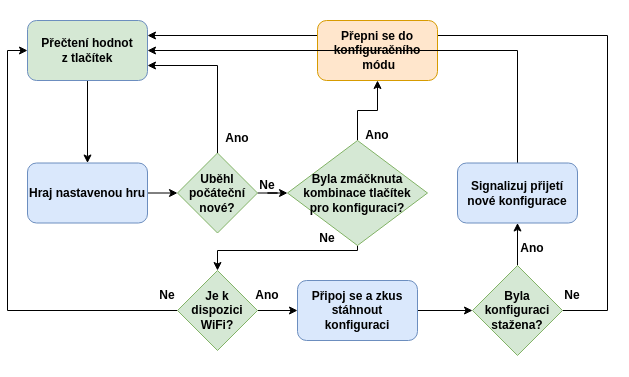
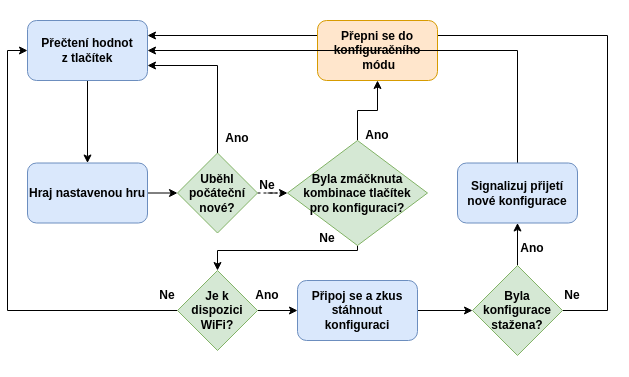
  <mxCell id="0" />
  <mxCell id="1" parent="0" />
  <mxCell id="2" style="edgeStyle=orthogonalEdgeStyle;rounded=0;orthogonalLoop=1;jettySize=auto;html=1;" edge="1" parent="1" source="4" target="27"><mxGeometry relative="1" as="geometry" /></mxCell>
  <mxCell id="3" style="edgeStyle=orthogonalEdgeStyle;rounded=0;orthogonalLoop=1;jettySize=auto;html=1;entryX=1;entryY=0.25;entryDx=0;entryDy=0;" edge="1" parent="1" source="4" target="6"><mxGeometry relative="1" as="geometry"><Array as="points"><mxPoint x="600" y="310" /><mxPoint x="600" y="35" /></Array></mxGeometry></mxCell>
- <mxCell id="4" value="Byla konfiguraci stažena?" style="rhombus;whiteSpace=wrap;html=1;fillColor=#d5e8d4;strokeColor=#82b366;fontStyle=1" parent="1" vertex="1"><mxGeometry x="465" y="265" width="90" height="90" as="geometry" /></mxCell>
+ <mxCell id="4" value="Byla konfigurace stažena?" style="rhombus;whiteSpace=wrap;html=1;fillColor=#d5e8d4;strokeColor=#82b366;fontStyle=1" parent="1" vertex="1"><mxGeometry x="465" y="265" width="90" height="90" as="geometry" /></mxCell>
  <mxCell id="5" style="edgeStyle=orthogonalEdgeStyle;rounded=0;orthogonalLoop=1;jettySize=auto;html=1;entryX=0.5;entryY=0;entryDx=0;entryDy=0;" edge="1" parent="1" source="6" target="8"><mxGeometry relative="1" as="geometry" /></mxCell>
- <mxCell id="6" value="&lt;div&gt;Přečtení hodnot &lt;br&gt;&lt;/div&gt;&lt;div&gt;z tlačítek&lt;/div&gt;" style="rounded=1;whiteSpace=wrap;html=1;fillColor=#d5e8d4;strokeColor=#6c8ebf;fontStyle=1;" parent="1" vertex="1"><mxGeometry x="20" y="20" width="120" height="60" as="geometry" /></mxCell>
+ <mxCell id="6" value="&lt;div&gt;Přečtení hodnot &lt;br&gt;&lt;/div&gt;&lt;div&gt;z tlačítek&lt;/div&gt;" style="rounded=1;whiteSpace=wrap;html=1;fillColor=#dae8fc;strokeColor=#6c8ebf;fontStyle=1" parent="1" vertex="1"><mxGeometry x="20" y="20" width="120" height="60" as="geometry" /></mxCell>
  <mxCell id="7" style="edgeStyle=orthogonalEdgeStyle;rounded=0;orthogonalLoop=1;jettySize=auto;html=1;entryX=0;entryY=0.5;entryDx=0;entryDy=0;fontStyle=1" parent="1" source="8" target="11" edge="1"><mxGeometry relative="1" as="geometry"><Array as="points"><mxPoint x="70" y="193" /><mxPoint x="70" y="193" /></Array></mxGeometry></mxCell>
  <mxCell id="8" value="Hraj nastavenou hru" style="rounded=1;whiteSpace=wrap;html=1;fillColor=#dae8fc;strokeColor=#6c8ebf;fontStyle=1" parent="1" vertex="1"><mxGeometry x="20" y="162.5" width="120" height="60" as="geometry" /></mxCell>
- <mxCell id="9" style="edgeStyle=orthogonalEdgeStyle;rounded=0;orthogonalLoop=1;jettySize=auto;html=1;entryX=0;entryY=0.5;entryDx=0;entryDy=0;fontStyle=1" parent="1" source="11" target="20" edge="1"><mxGeometry relative="1" as="geometry" /></mxCell>
+ <mxCell id="9" style="edgeStyle=orthogonalEdgeStyle;rounded=0;orthogonalLoop=1;jettySize=auto;html=1;entryX=0;entryY=0.5;entryDx=0;entryDy=0;fontStyle=1;dashed=1;" parent="1" source="11" target="20" edge="1"><mxGeometry relative="1" as="geometry" /></mxCell>
  <mxCell id="10" style="edgeStyle=orthogonalEdgeStyle;rounded=0;orthogonalLoop=1;jettySize=auto;html=1;entryX=1;entryY=0.75;entryDx=0;entryDy=0;" edge="1" parent="1" source="11" target="6"><mxGeometry relative="1" as="geometry"><Array as="points"><mxPoint x="210" y="65" /></Array></mxGeometry></mxCell>
  <mxCell id="11" value="Uběhl počáteční nové?" style="rhombus;whiteSpace=wrap;html=1;fillColor=#d5e8d4;strokeColor=#82b366;fontStyle=1" parent="1" vertex="1"><mxGeometry x="170" y="152.5" width="80" height="80" as="geometry" /></mxCell>
  <mxCell id="12" value="Ano" style="text;html=1;strokeColor=none;fillColor=none;align=center;verticalAlign=middle;whiteSpace=wrap;rounded=0;fontStyle=1" parent="1" vertex="1"><mxGeometry x="200" y="122.5" width="60" height="30" as="geometry" /></mxCell>
  <mxCell id="13" value="Ne" style="text;html=1;strokeColor=none;fillColor=none;align=center;verticalAlign=middle;whiteSpace=wrap;rounded=0;fontStyle=1" parent="1" vertex="1"><mxGeometry x="230" y="170" width="60" height="30" as="geometry" /></mxCell>
  <mxCell id="14" style="edgeStyle=orthogonalEdgeStyle;rounded=0;orthogonalLoop=1;jettySize=auto;html=1;entryX=0;entryY=0.5;entryDx=0;entryDy=0;fontStyle=1" parent="1" source="16" target="25" edge="1"><mxGeometry relative="1" as="geometry" /></mxCell>
  <mxCell id="15" style="edgeStyle=orthogonalEdgeStyle;rounded=0;orthogonalLoop=1;jettySize=auto;html=1;entryX=0;entryY=0.5;entryDx=0;entryDy=0;" edge="1" parent="1" source="16" target="6"><mxGeometry relative="1" as="geometry" /></mxCell>
  <mxCell id="16" value="&lt;div&gt;Je k &lt;br&gt;&lt;/div&gt;&lt;div&gt;dispozici WiFi?&lt;/div&gt;" style="rhombus;whiteSpace=wrap;html=1;fillColor=#d5e8d4;strokeColor=#82b366;fontStyle=1" parent="1" vertex="1"><mxGeometry x="170" y="270" width="80" height="80" as="geometry" /></mxCell>
  <mxCell id="17" value="Ne" style="text;html=1;strokeColor=none;fillColor=none;align=center;verticalAlign=middle;whiteSpace=wrap;rounded=0;fontStyle=1" parent="1" vertex="1"><mxGeometry x="130" y="280" width="60" height="30" as="geometry" /></mxCell>
  <mxCell id="18" style="edgeStyle=orthogonalEdgeStyle;rounded=0;orthogonalLoop=1;jettySize=auto;html=1;entryX=0.5;entryY=0;entryDx=0;entryDy=0;fontStyle=1" parent="1" source="20" target="16" edge="1"><mxGeometry relative="1" as="geometry"><Array as="points"><mxPoint x="350" y="250" /><mxPoint x="210" y="250" /></Array></mxGeometry></mxCell>
  <mxCell id="19" style="edgeStyle=orthogonalEdgeStyle;rounded=0;orthogonalLoop=1;jettySize=auto;html=1;entryX=0.5;entryY=1;entryDx=0;entryDy=0;" edge="1" parent="1" source="20" target="21"><mxGeometry relative="1" as="geometry" /></mxCell>
  <mxCell id="20" value="&lt;div&gt;Byla zmáčknuta kombinace tlačítek &lt;br&gt;&lt;/div&gt;&lt;div&gt;pro konfiguraci?&lt;/div&gt;" style="rhombus;whiteSpace=wrap;html=1;fillColor=#d5e8d4;strokeColor=#82b366;fontStyle=1" parent="1" vertex="1"><mxGeometry x="280" y="140" width="140" height="105" as="geometry" /></mxCell>
  <mxCell id="21" value="&lt;div&gt;Přepni se do konfiguračního&lt;/div&gt;&lt;div&gt;&amp;nbsp;módu&lt;/div&gt;" style="rounded=1;whiteSpace=wrap;html=1;fillColor=#ffe6cc;strokeColor=#d79b00;fontStyle=1" parent="1" vertex="1"><mxGeometry x="310" y="20" width="120" height="60" as="geometry" /></mxCell>
  <mxCell id="22" value="Ano" style="text;html=1;strokeColor=none;fillColor=none;align=center;verticalAlign=middle;whiteSpace=wrap;rounded=0;fontStyle=1" parent="1" vertex="1"><mxGeometry x="340" y="120" width="60" height="30" as="geometry" /></mxCell>
  <mxCell id="23" value="Ne" style="text;html=1;strokeColor=none;fillColor=none;align=center;verticalAlign=middle;whiteSpace=wrap;rounded=0;fontStyle=1" parent="1" vertex="1"><mxGeometry x="290" y="222.5" width="60" height="30" as="geometry" /></mxCell>
  <mxCell id="24" style="edgeStyle=orthogonalEdgeStyle;rounded=0;orthogonalLoop=1;jettySize=auto;html=1;entryX=0;entryY=0.5;entryDx=0;entryDy=0;fontStyle=1" parent="1" source="25" target="4" edge="1"><mxGeometry relative="1" as="geometry" /></mxCell>
  <mxCell id="25" value="Připoj se a zkus stáhnout konfiguraci" style="rounded=1;whiteSpace=wrap;html=1;fillColor=#dae8fc;strokeColor=#6c8ebf;fontStyle=1" parent="1" vertex="1"><mxGeometry x="290" y="280" width="120" height="60" as="geometry" /></mxCell>
  <mxCell id="26" style="edgeStyle=orthogonalEdgeStyle;rounded=0;orthogonalLoop=1;jettySize=auto;html=1;entryX=1;entryY=0.5;entryDx=0;entryDy=0;" edge="1" parent="1" source="27" target="6"><mxGeometry relative="1" as="geometry"><Array as="points"><mxPoint x="510" y="50" /></Array></mxGeometry></mxCell>
  <mxCell id="27" value="Signalizuj přijetí nové konfigurace" style="rounded=1;whiteSpace=wrap;html=1;fillColor=#dae8fc;strokeColor=#6c8ebf;fontStyle=1" parent="1" vertex="1"><mxGeometry x="450" y="162.5" width="120" height="60" as="geometry" /></mxCell>
  <mxCell id="28" value="Ne" style="text;html=1;strokeColor=none;fillColor=none;align=center;verticalAlign=middle;whiteSpace=wrap;rounded=0;fontStyle=1" parent="1" vertex="1"><mxGeometry x="535" y="280" width="60" height="30" as="geometry" /></mxCell>
  <mxCell id="29" value="Ano" style="text;html=1;strokeColor=none;fillColor=none;align=center;verticalAlign=middle;whiteSpace=wrap;rounded=0;fontStyle=1" parent="1" vertex="1"><mxGeometry x="230" y="280" width="60" height="30" as="geometry" /></mxCell>
  <mxCell id="30" value="Ano" style="text;html=1;strokeColor=none;fillColor=none;align=center;verticalAlign=middle;whiteSpace=wrap;rounded=0;fontStyle=1" parent="1" vertex="1"><mxGeometry x="495" y="232.5" width="60" height="30" as="geometry" /></mxCell>
